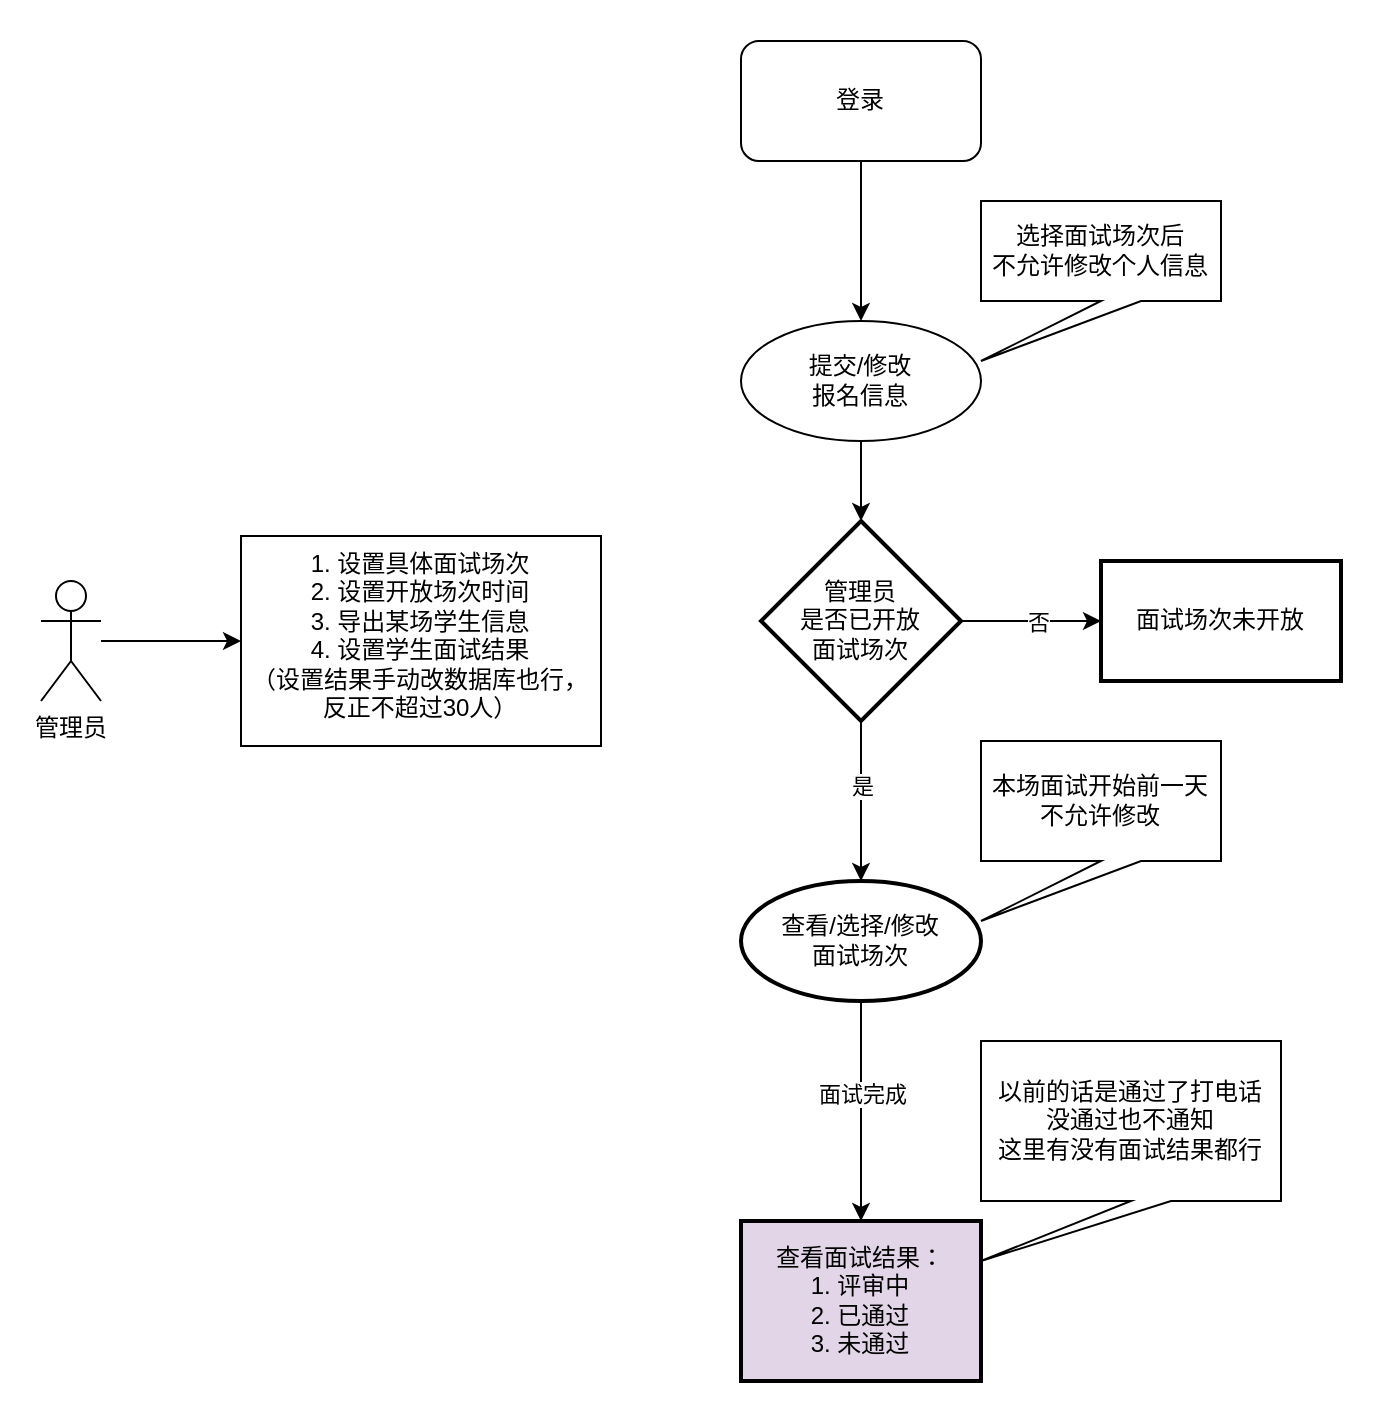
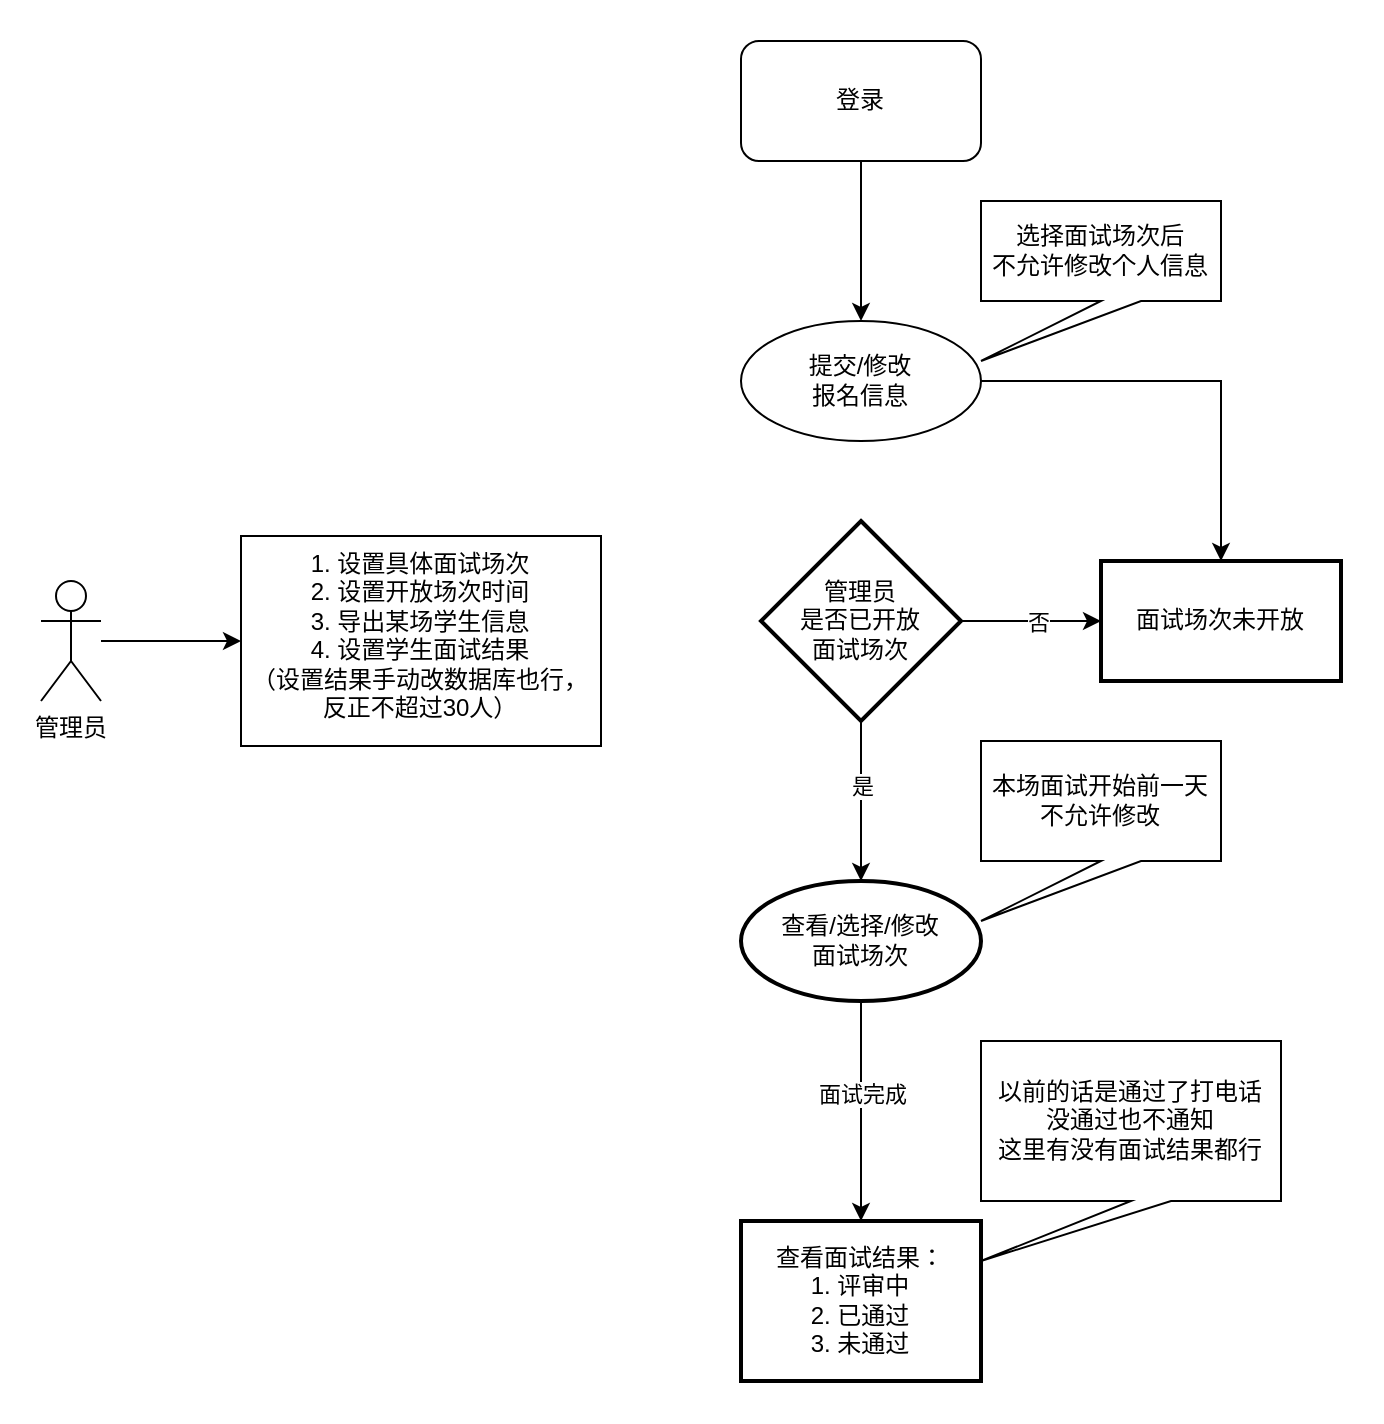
  <mxCell id="0" />
  <mxCell id="1" parent="0" />
- <mxCell id="2" value="" style="edgeStyle=orthogonalEdgeStyle;rounded=0;orthogonalLoop=1;jettySize=auto;html=1;" edge="1" parent="1" source="3" target="10"><mxGeometry relative="1" as="geometry" /></mxCell>
+ <mxCell id="2" value="" style="edgeStyle=orthogonalEdgeStyle;rounded=0;orthogonalLoop=1;jettySize=auto;html=1;" edge="1" parent="1" source="3" target="11"><mxGeometry relative="1" as="geometry" /></mxCell>
  <mxCell id="3" value="提交/修改&lt;br&gt;报名信息" style="ellipse;whiteSpace=wrap;html=1;" vertex="1" parent="1"><mxGeometry x="370" y="160" width="120" height="60" as="geometry" /></mxCell>
  <mxCell id="4" value="" style="edgeStyle=orthogonalEdgeStyle;rounded=0;orthogonalLoop=1;jettySize=auto;html=1;" edge="1" parent="1" source="5" target="3"><mxGeometry relative="1" as="geometry" /></mxCell>
  <mxCell id="5" value="登录" style="whiteSpace=wrap;html=1;rounded=1;" vertex="1" parent="1"><mxGeometry x="370" y="20" width="120" height="60" as="geometry" /></mxCell>
  <mxCell id="6" value="" style="edgeStyle=orthogonalEdgeStyle;rounded=0;orthogonalLoop=1;jettySize=auto;html=1;" edge="1" parent="1" source="10" target="11"><mxGeometry relative="1" as="geometry" /></mxCell>
  <mxCell id="7" value="否" style="edgeLabel;html=1;align=center;verticalAlign=middle;resizable=0;points=[];" vertex="1" connectable="0" parent="6"><mxGeometry x="0.086" relative="1" as="geometry"><mxPoint as="offset" /></mxGeometry></mxCell>
  <mxCell id="8" value="" style="edgeStyle=orthogonalEdgeStyle;rounded=0;orthogonalLoop=1;jettySize=auto;html=1;" edge="1" parent="1" source="10" target="14"><mxGeometry relative="1" as="geometry" /></mxCell>
  <mxCell id="9" value="是" style="edgeLabel;html=1;align=center;verticalAlign=middle;resizable=0;points=[];" vertex="1" connectable="0" parent="8"><mxGeometry x="-0.2" relative="1" as="geometry"><mxPoint as="offset" /></mxGeometry></mxCell>
  <mxCell id="10" value="管理员&lt;br&gt;是否已开放&lt;br&gt;面试场次" style="strokeWidth=2;html=1;shape=mxgraph.flowchart.decision;whiteSpace=wrap;" vertex="1" parent="1"><mxGeometry x="380" y="260" width="100" height="100" as="geometry" /></mxCell>
  <mxCell id="11" value="面试场次未开放" style="whiteSpace=wrap;html=1;strokeWidth=2;" vertex="1" parent="1"><mxGeometry x="550" y="280" width="120" height="60" as="geometry" /></mxCell>
  <mxCell id="12" value="" style="edgeStyle=orthogonalEdgeStyle;rounded=0;orthogonalLoop=1;jettySize=auto;html=1;" edge="1" parent="1" source="14" target="17"><mxGeometry relative="1" as="geometry" /></mxCell>
  <mxCell id="13" value="面试完成" style="edgeLabel;html=1;align=center;verticalAlign=middle;resizable=0;points=[];" vertex="1" connectable="0" parent="12"><mxGeometry x="-0.164" relative="1" as="geometry"><mxPoint as="offset" /></mxGeometry></mxCell>
  <mxCell id="14" value="查看/选择/修改&lt;br&gt;面试场次" style="ellipse;whiteSpace=wrap;html=1;strokeWidth=2;" vertex="1" parent="1"><mxGeometry x="370" y="440" width="120" height="60" as="geometry" /></mxCell>
  <mxCell id="15" value="本场面试开始前一天不允许修改" style="shape=callout;whiteSpace=wrap;html=1;perimeter=calloutPerimeter;position2=0;" vertex="1" parent="1"><mxGeometry x="490" y="370" width="120" height="90" as="geometry" /></mxCell>
  <mxCell id="16" value="选择面试场次后&lt;br&gt;不允许修改个人信息" style="shape=callout;whiteSpace=wrap;html=1;perimeter=calloutPerimeter;position2=0;" vertex="1" parent="1"><mxGeometry x="490" y="100" width="120" height="80" as="geometry" /></mxCell>
- <mxCell id="17" value="查看面试结果：&lt;br&gt;1. 评审中&lt;br&gt;2. 已通过&lt;br&gt;3. 未通过" style="whiteSpace=wrap;html=1;strokeWidth=2;fillColor=#e1d5e7;" vertex="1" parent="1"><mxGeometry x="370" y="610" width="120" height="80" as="geometry" /></mxCell>
+ <mxCell id="17" value="查看面试结果：&lt;br&gt;1. 评审中&lt;br&gt;2. 已通过&lt;br&gt;3. 未通过" style="whiteSpace=wrap;html=1;strokeWidth=2;" vertex="1" parent="1"><mxGeometry x="370" y="610" width="120" height="80" as="geometry" /></mxCell>
  <mxCell id="18" value="以前的话是通过了打电话&lt;br&gt;没通过也不通知&lt;br&gt;这里有没有面试结果都行" style="shape=callout;whiteSpace=wrap;html=1;perimeter=calloutPerimeter;position2=0;" vertex="1" parent="1"><mxGeometry x="490" y="520" width="150" height="110" as="geometry" /></mxCell>
  <mxCell id="19" value="" style="edgeStyle=orthogonalEdgeStyle;rounded=0;orthogonalLoop=1;jettySize=auto;html=1;" edge="1" parent="1" source="20" target="21"><mxGeometry relative="1" as="geometry" /></mxCell>
  <mxCell id="20" value="管理员" style="shape=umlActor;verticalLabelPosition=bottom;verticalAlign=top;html=1;outlineConnect=0;" vertex="1" parent="1"><mxGeometry x="20" y="290" width="30" height="60" as="geometry" /></mxCell>
  <mxCell id="21" value="1. 设置具体面试场次&lt;br&gt;2. 设置开放场次时间&lt;br&gt;3. 导出某场学生信息&lt;br&gt;4. 设置学生面试结果&lt;br&gt;（设置结果手动改数据库也行，反正不超过30人）" style="whiteSpace=wrap;html=1;verticalAlign=top;" vertex="1" parent="1"><mxGeometry x="120" y="267.5" width="180" height="105" as="geometry" /></mxCell>
